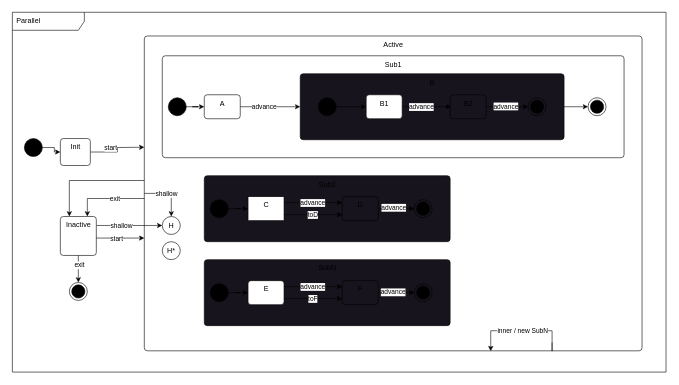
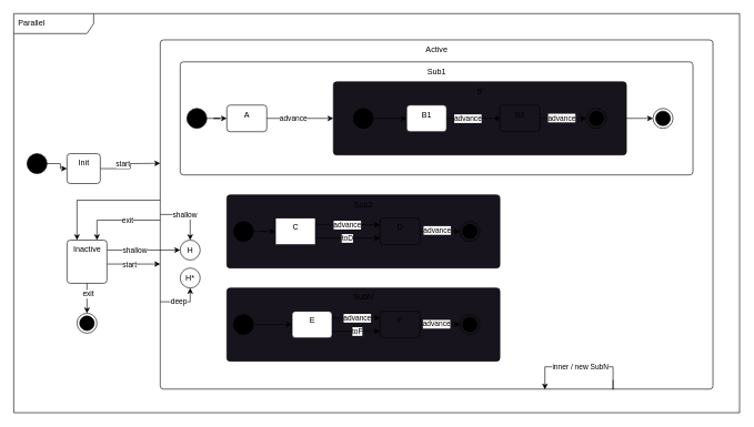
  <mxCell id="0" />
  <mxCell id="1" parent="0" />
  <mxCell id="2" value="Parallel" style="shape=umlFrame;whiteSpace=wrap;html=1;width=120;height=30;boundedLbl=1;verticalAlign=middle;align=left;spacingLeft=5;container=1;" parent="1" vertex="1"><mxGeometry y="20" width="1090" height="600" as="geometry" x="20" /></mxCell>
  <mxCell id="3" value="" style="group" parent="1" vertex="1" connectable="0"><mxGeometry x="40" y="60" width="1030" height="525" as="geometry" /></mxCell>
  <mxCell id="4" value="" style="edgeStyle=orthogonalEdgeStyle;rounded=0;orthogonalLoop=1;jettySize=auto;html=1;entryX=0;entryY=0.5;entryDx=0;entryDy=0;exitX=1;exitY=0.5;exitDx=0;exitDy=0;" parent="3" source="6" edge="1"><mxGeometry relative="1" as="geometry"><mxPoint x="110" y="183.21" as="sourcePoint" /><mxPoint x="200" y="185" as="targetPoint" /><Array as="points" /></mxGeometry></mxCell>
  <mxCell id="5" value="start" style="edgeLabel;html=1;align=center;verticalAlign=middle;resizable=0;points=[];" parent="4" vertex="1" connectable="0"><mxGeometry x="0.158" relative="1" as="geometry"><mxPoint x="-15" as="offset" /></mxGeometry></mxCell>
  <mxCell id="6" value="Init" style="html=1;align=center;verticalAlign=top;rounded=1;absoluteArcSize=1;arcSize=10;dashed=0;" parent="3" vertex="1"><mxGeometry x="60" y="170.5" width="50" height="45" as="geometry" /></mxCell>
  <mxCell id="7" style="edgeStyle=orthogonalEdgeStyle;rounded=0;orthogonalLoop=1;jettySize=auto;html=1;entryX=0;entryY=0.5;entryDx=0;entryDy=0;" parent="3" source="8" target="6" edge="1"><mxGeometry relative="1" as="geometry" /></mxCell>
  <mxCell id="8" value="" style="ellipse;fillColor=strokeColor;" parent="3" vertex="1"><mxGeometry y="170.5" width="30" height="30" as="geometry" /></mxCell>
  <mxCell id="9" value="" style="group" parent="3" vertex="1" connectable="0"><mxGeometry x="200" width="830" height="525" as="geometry" /></mxCell>
  <mxCell id="10" value="Active" style="html=1;align=center;verticalAlign=top;rounded=1;absoluteArcSize=1;arcSize=10;dashed=0;" parent="9" vertex="1"><mxGeometry y="-0.5" width="830" height="525" as="geometry" /></mxCell>
  <mxCell id="11" value="" style="group" parent="9" vertex="1" connectable="0"><mxGeometry x="30" y="32.5" width="770" height="170" as="geometry" /></mxCell>
  <mxCell id="12" value="Sub1" style="html=1;align=center;verticalAlign=top;rounded=1;absoluteArcSize=1;arcSize=10;dashed=0;" parent="11" vertex="1"><mxGeometry width="770" height="170" as="geometry" /></mxCell>
  <mxCell id="13" style="edgeStyle=orthogonalEdgeStyle;rounded=0;orthogonalLoop=1;jettySize=auto;html=1;entryX=0;entryY=0.5;entryDx=0;entryDy=0;" parent="11" source="14" target="15" edge="1"><mxGeometry relative="1" as="geometry" /></mxCell>
  <mxCell id="14" value="" style="ellipse;fillColor=strokeColor;" parent="11" vertex="1"><mxGeometry x="10" y="70" width="30" height="30" as="geometry" /></mxCell>
  <mxCell id="15" value="A" style="html=1;align=center;verticalAlign=top;rounded=1;absoluteArcSize=1;arcSize=10;dashed=0;" parent="11" vertex="1"><mxGeometry x="70" y="65" width="60" height="40" as="geometry" /></mxCell>
  <mxCell id="16" value="" style="edgeStyle=orthogonalEdgeStyle;rounded=0;orthogonalLoop=1;jettySize=auto;html=1;" parent="11" source="15" target="19" edge="1"><mxGeometry relative="1" as="geometry" /></mxCell>
  <mxCell id="17" value="advance" style="edgeLabel;html=1;align=center;verticalAlign=middle;resizable=0;points=[];" parent="16" vertex="1" connectable="0"><mxGeometry x="-0.269" y="2" relative="1" as="geometry"><mxPoint x="2" y="2" as="offset" /></mxGeometry></mxCell>
  <mxCell id="18" value="" style="group" parent="11" vertex="1" connectable="0"><mxGeometry x="190" y="30" width="480" height="110" as="geometry" /></mxCell>
  <mxCell id="19" value="B" style="html=1;align=center;verticalAlign=top;rounded=1;absoluteArcSize=1;arcSize=10;dashed=0;fillColor=rgb(24, 20, 29);" parent="18" vertex="1"><mxGeometry x="40" width="440" height="110" as="geometry" /></mxCell>
  <mxCell id="20" style="edgeStyle=orthogonalEdgeStyle;rounded=0;orthogonalLoop=1;jettySize=auto;html=1;entryX=0;entryY=0.5;entryDx=0;entryDy=0;" parent="18" source="21" target="22" edge="1"><mxGeometry relative="1" as="geometry" /></mxCell>
  <mxCell id="21" value="" style="ellipse;fillColor=strokeColor;" parent="18" vertex="1"><mxGeometry x="70" y="40" width="30" height="30" as="geometry" /></mxCell>
  <mxCell id="22" value="B1" style="html=1;align=center;verticalAlign=top;rounded=1;absoluteArcSize=1;arcSize=10;dashed=0;" parent="18" vertex="1"><mxGeometry x="150" y="35" width="60" height="40" as="geometry" /></mxCell>
  <mxCell id="23" style="edgeStyle=orthogonalEdgeStyle;rounded=0;orthogonalLoop=1;jettySize=auto;html=1;entryX=0;entryY=0.5;entryDx=0;entryDy=0;" parent="18" source="25" target="28" edge="1"><mxGeometry relative="1" as="geometry" /></mxCell>
  <mxCell id="24" value="advance" style="edgeLabel;html=1;align=center;verticalAlign=middle;resizable=0;points=[];" vertex="1" connectable="0" parent="23"><mxGeometry x="0.265" relative="1" as="geometry"><mxPoint x="-12" y="-1" as="offset" /></mxGeometry></mxCell>
  <mxCell id="25" value="B2" style="html=1;align=center;verticalAlign=top;rounded=1;absoluteArcSize=1;arcSize=10;dashed=0;fillColor=rgb(24, 20, 29);" parent="18" vertex="1"><mxGeometry x="290" y="35" width="60" height="40" as="geometry" /></mxCell>
  <mxCell id="26" value="" style="edgeStyle=orthogonalEdgeStyle;rounded=0;orthogonalLoop=1;jettySize=auto;html=1;endArrow=diamond;" parent="18" source="22" target="25" edge="1"><mxGeometry relative="1" as="geometry" /></mxCell>
  <mxCell id="27" value="advance" style="edgeLabel;html=1;align=center;verticalAlign=middle;resizable=0;points=[];" parent="26" vertex="1" connectable="0"><mxGeometry x="-0.124" y="-2" relative="1" as="geometry"><mxPoint x="-4" y="-2" as="offset" /></mxGeometry></mxCell>
  <mxCell id="28" value="" style="ellipse;html=1;shape=endState;fillColor=strokeColor;" parent="18" vertex="1"><mxGeometry x="420" y="40" width="30" height="30" as="geometry" /></mxCell>
  <mxCell id="29" value="" style="ellipse;html=1;shape=endState;fillColor=strokeColor;" parent="11" vertex="1"><mxGeometry x="710" y="70" width="30" height="30" as="geometry" /></mxCell>
  <mxCell id="30" style="edgeStyle=orthogonalEdgeStyle;rounded=0;orthogonalLoop=1;jettySize=auto;html=1;exitX=1;exitY=0.5;exitDx=0;exitDy=0;entryX=0;entryY=0.5;entryDx=0;entryDy=0;" parent="11" source="19" target="29" edge="1"><mxGeometry relative="1" as="geometry" /></mxCell>
  <mxCell id="31" value="" style="group" parent="9" vertex="1" connectable="0"><mxGeometry x="100" y="372.5" width="410" height="110" as="geometry" /></mxCell>
  <mxCell id="32" value="SubN" style="html=1;align=center;verticalAlign=top;rounded=1;absoluteArcSize=1;arcSize=10;dashed=0;fillColor=rgb(24, 20, 29);" parent="31" vertex="1"><mxGeometry width="410" height="110" as="geometry" /></mxCell>
  <mxCell id="33" style="edgeStyle=orthogonalEdgeStyle;rounded=0;orthogonalLoop=1;jettySize=auto;html=1;entryX=0;entryY=0.5;entryDx=0;entryDy=0;" parent="31" source="34" target="35" edge="1"><mxGeometry relative="1" as="geometry" /></mxCell>
  <mxCell id="34" value="" style="ellipse;fillColor=strokeColor;" parent="31" vertex="1"><mxGeometry x="10" y="40" width="30" height="30" as="geometry" /></mxCell>
- <mxCell id="35" value="E" style="html=1;align=center;verticalAlign=top;rounded=1;absoluteArcSize=1;arcSize=10;dashed=0;" parent="31" vertex="1"><mxGeometry x="73" y="35" width="60" height="40" as="geometry" /></mxCell>
+ <mxCell id="35" value="E" style="html=1;align=center;verticalAlign=top;rounded=1;absoluteArcSize=1;arcSize=10;dashed=0;" parent="31" vertex="1"><mxGeometry x="98" y="35" width="60" height="40" as="geometry" /></mxCell>
  <mxCell id="36" style="edgeStyle=orthogonalEdgeStyle;rounded=0;orthogonalLoop=1;jettySize=auto;html=1;entryX=0;entryY=0.5;entryDx=0;entryDy=0;" parent="31" source="38" target="39" edge="1"><mxGeometry relative="1" as="geometry" /></mxCell>
  <mxCell id="37" value="advance" style="edgeLabel;html=1;align=center;verticalAlign=middle;resizable=0;points=[];" vertex="1" connectable="0" parent="36"><mxGeometry x="-0.26" relative="1" as="geometry"><mxPoint x="2" y="-1" as="offset" /></mxGeometry></mxCell>
  <mxCell id="38" value="F" style="html=1;align=center;verticalAlign=top;rounded=1;absoluteArcSize=1;arcSize=10;dashed=0;fillColor=rgb(24, 20, 29);" parent="31" vertex="1"><mxGeometry x="230" y="35" width="60" height="40" as="geometry" /></mxCell>
  <mxCell id="39" value="" style="ellipse;html=1;shape=endState;fillColor=strokeColor;" parent="31" vertex="1"><mxGeometry x="350" y="40" width="30" height="30" as="geometry" /></mxCell>
  <mxCell id="40" value="" style="edgeStyle=orthogonalEdgeStyle;rounded=0;orthogonalLoop=1;jettySize=auto;html=1;entryX=0;entryY=0.25;entryDx=0;entryDy=0;exitX=1;exitY=0.25;exitDx=0;exitDy=0;" parent="31" source="35" target="38" edge="1"><mxGeometry relative="1" as="geometry"><mxPoint x="133" y="48" as="sourcePoint" /><mxPoint x="230" y="44.71" as="targetPoint" /></mxGeometry></mxCell>
  <mxCell id="41" value="advance" style="edgeLabel;html=1;align=center;verticalAlign=middle;resizable=0;points=[];" parent="40" vertex="1" connectable="0"><mxGeometry x="-0.245" y="1" relative="1" as="geometry"><mxPoint x="10" y="1" as="offset" /></mxGeometry></mxCell>
  <mxCell id="42" value="" style="edgeStyle=orthogonalEdgeStyle;rounded=0;orthogonalLoop=1;jettySize=auto;html=1;entryX=0;entryY=0.75;entryDx=0;entryDy=0;exitX=1;exitY=0.75;exitDx=0;exitDy=0;" parent="31" source="35" target="38" edge="1"><mxGeometry relative="1" as="geometry"><mxPoint x="133" y="64.71" as="sourcePoint" /><mxPoint x="230" y="64.71" as="targetPoint" /></mxGeometry></mxCell>
  <mxCell id="43" value="toF" style="edgeLabel;html=1;align=center;verticalAlign=middle;resizable=0;points=[];" parent="42" vertex="1" connectable="0"><mxGeometry x="-0.245" y="1" relative="1" as="geometry"><mxPoint x="10" y="1" as="offset" /></mxGeometry></mxCell>
  <mxCell id="44" value="" style="group" parent="9" vertex="1" connectable="0"><mxGeometry x="100" y="232.5" width="410" height="110" as="geometry" /></mxCell>
  <mxCell id="45" value="Sub2" style="html=1;align=center;verticalAlign=top;rounded=1;absoluteArcSize=1;arcSize=10;dashed=0;fillColor=rgb(24, 20, 29);" parent="44" vertex="1"><mxGeometry width="410" height="110" as="geometry" /></mxCell>
  <mxCell id="46" value="" style="ellipse;fillColor=strokeColor;" parent="44" vertex="1"><mxGeometry x="10" y="40" width="30" height="30" as="geometry" /></mxCell>
  <mxCell id="47" value="C" style="html=1;align=center;verticalAlign=top;absoluteArcSize=1;arcSize=10;dashed=0;rounded=0;" parent="44" vertex="1"><mxGeometry x="73" y="35" width="60" height="40" as="geometry" /></mxCell>
  <mxCell id="48" style="edgeStyle=orthogonalEdgeStyle;rounded=0;orthogonalLoop=1;jettySize=auto;html=1;entryX=0;entryY=0.5;entryDx=0;entryDy=0;" parent="44" source="46" target="47" edge="1"><mxGeometry relative="1" as="geometry" /></mxCell>
  <mxCell id="49" value="D" style="html=1;align=center;verticalAlign=top;rounded=1;absoluteArcSize=1;arcSize=10;dashed=0;fillColor=rgb(24, 20, 29);" parent="44" vertex="1"><mxGeometry x="230" y="35" width="60" height="40" as="geometry" /></mxCell>
  <mxCell id="50" value="" style="edgeStyle=orthogonalEdgeStyle;rounded=0;orthogonalLoop=1;jettySize=auto;html=1;entryX=0;entryY=0.25;entryDx=0;entryDy=0;exitX=1;exitY=0.25;exitDx=0;exitDy=0;" parent="44" source="47" target="49" edge="1"><mxGeometry relative="1" as="geometry" /></mxCell>
  <mxCell id="51" value="advance" style="edgeLabel;html=1;align=center;verticalAlign=middle;resizable=0;points=[];" parent="50" vertex="1" connectable="0"><mxGeometry x="-0.245" y="1" relative="1" as="geometry"><mxPoint x="10" y="1" as="offset" /></mxGeometry></mxCell>
  <mxCell id="52" value="" style="ellipse;html=1;shape=endState;fillColor=strokeColor;" parent="44" vertex="1"><mxGeometry x="350" y="40" width="30" height="30" as="geometry" /></mxCell>
  <mxCell id="53" style="edgeStyle=orthogonalEdgeStyle;rounded=0;orthogonalLoop=1;jettySize=auto;html=1;entryX=0;entryY=0.5;entryDx=0;entryDy=0;" parent="44" source="49" target="52" edge="1"><mxGeometry relative="1" as="geometry" /></mxCell>
  <mxCell id="54" value="advance" style="edgeLabel;html=1;align=center;verticalAlign=middle;resizable=0;points=[];" vertex="1" connectable="0" parent="53"><mxGeometry x="-0.451" relative="1" as="geometry"><mxPoint x="9" y="-2" as="offset" /></mxGeometry></mxCell>
  <mxCell id="55" value="" style="edgeStyle=orthogonalEdgeStyle;rounded=0;orthogonalLoop=1;jettySize=auto;html=1;entryX=0;entryY=0.75;entryDx=0;entryDy=0;exitX=1;exitY=0.75;exitDx=0;exitDy=0;" parent="44" source="47" target="49" edge="1"><mxGeometry relative="1" as="geometry"><mxPoint x="143" y="55" as="sourcePoint" /><mxPoint x="240" y="55" as="targetPoint" /></mxGeometry></mxCell>
  <mxCell id="56" value="toD" style="edgeLabel;html=1;align=center;verticalAlign=middle;resizable=0;points=[];" parent="55" vertex="1" connectable="0"><mxGeometry x="-0.245" y="1" relative="1" as="geometry"><mxPoint x="10" y="1" as="offset" /></mxGeometry></mxCell>
  <mxCell id="57" value="H" style="ellipse;" parent="9" vertex="1"><mxGeometry x="30" y="300.5" width="30" height="30" as="geometry" /></mxCell>
  <mxCell id="58" value="H*" style="ellipse;" parent="9" vertex="1"><mxGeometry x="30" y="342.5" width="30" height="30" as="geometry" /></mxCell>
  <mxCell id="59" style="edgeStyle=orthogonalEdgeStyle;rounded=0;orthogonalLoop=1;jettySize=auto;html=1;entryX=0.696;entryY=1.001;entryDx=0;entryDy=0;entryPerimeter=0;" parent="9" target="10" edge="1"><mxGeometry relative="1" as="geometry"><mxPoint x="680" y="510.5" as="sourcePoint" /><Array as="points"><mxPoint x="680" y="525" /><mxPoint x="680" y="491" /><mxPoint x="578" y="491" /><mxPoint x="578" y="525" /></Array></mxGeometry></mxCell>
  <mxCell id="60" value="inner / new SubN" style="edgeLabel;html=1;align=center;verticalAlign=middle;resizable=0;points=[];" parent="59" vertex="1" connectable="0"><mxGeometry x="0.221" y="-1" relative="1" as="geometry"><mxPoint x="15" as="offset" /></mxGeometry></mxCell>
  <mxCell id="61" style="edgeStyle=orthogonalEdgeStyle;rounded=0;orthogonalLoop=1;jettySize=auto;html=1;exitX=0;exitY=0.5;exitDx=0;exitDy=0;entryX=0.5;entryY=0;entryDx=0;entryDy=0;" parent="9" source="10" target="57" edge="1"><mxGeometry relative="1" as="geometry"><Array as="points"><mxPoint x="45" y="262" /></Array></mxGeometry></mxCell>
  <mxCell id="62" value="shallow" style="edgeLabel;html=1;align=center;verticalAlign=middle;resizable=0;points=[];" parent="61" vertex="1" connectable="0"><mxGeometry x="-0.137" relative="1" as="geometry"><mxPoint as="offset" /></mxGeometry></mxCell>
+ <mxCell id="63" style="edgeStyle=orthogonalEdgeStyle;rounded=0;orthogonalLoop=1;jettySize=auto;html=1;exitX=0;exitY=0.75;exitDx=0;exitDy=0;entryX=0.5;entryY=1;entryDx=0;entryDy=0;" parent="9" source="10" target="58" edge="1"><mxGeometry relative="1" as="geometry"><Array as="points"><mxPoint x="45" y="393" /></Array></mxGeometry></mxCell>
+ <mxCell id="64" value="deep" style="edgeLabel;html=1;align=center;verticalAlign=middle;resizable=0;points=[];" parent="63" vertex="1" connectable="0"><mxGeometry x="-0.135" y="-1" relative="1" as="geometry"><mxPoint y="-2" as="offset" /></mxGeometry></mxCell>
  <mxCell id="65" style="edgeStyle=orthogonalEdgeStyle;rounded=0;orthogonalLoop=1;jettySize=auto;html=1;exitX=1;exitY=0.5;exitDx=0;exitDy=0;" parent="3" source="69" edge="1"><mxGeometry relative="1" as="geometry"><mxPoint x="120" y="336.983" as="sourcePoint" /><mxPoint x="200" y="336.5" as="targetPoint" /><Array as="points"><mxPoint x="110" y="336.5" /></Array></mxGeometry></mxCell>
  <mxCell id="66" value="start" style="edgeLabel;html=1;align=center;verticalAlign=middle;resizable=0;points=[];" parent="65" vertex="1" connectable="0"><mxGeometry x="-0.301" relative="1" as="geometry"><mxPoint x="21" y="1" as="offset" /></mxGeometry></mxCell>
  <mxCell id="67" style="edgeStyle=orthogonalEdgeStyle;rounded=0;orthogonalLoop=1;jettySize=auto;html=1;entryX=0;entryY=0.5;entryDx=0;entryDy=0;" parent="3" source="69" target="57" edge="1"><mxGeometry relative="1" as="geometry"><Array as="points"><mxPoint x="150" y="315.5" /><mxPoint x="150" y="315.5" /></Array></mxGeometry></mxCell>
  <mxCell id="68" value="shallow" style="edgeLabel;html=1;align=center;verticalAlign=middle;resizable=0;points=[];" parent="67" vertex="1" connectable="0"><mxGeometry x="-0.263" y="-2" relative="1" as="geometry"><mxPoint y="-2" as="offset" /></mxGeometry></mxCell>
  <mxCell id="69" value="Inactive" style="html=1;align=center;verticalAlign=top;rounded=1;absoluteArcSize=1;arcSize=10;dashed=0;" parent="3" vertex="1"><mxGeometry x="60" y="300.5" width="60" height="65" as="geometry" /></mxCell>
  <mxCell id="70" style="edgeStyle=orthogonalEdgeStyle;rounded=0;orthogonalLoop=1;jettySize=auto;html=1;entryX=0.75;entryY=0;entryDx=0;entryDy=0;" parent="3" source="10" target="69" edge="1"><mxGeometry relative="1" as="geometry"><mxPoint x="110" y="300.5" as="targetPoint" /><Array as="points"><mxPoint x="105" y="270.5" /></Array></mxGeometry></mxCell>
  <mxCell id="71" value="exit" style="edgeLabel;html=1;align=center;verticalAlign=middle;resizable=0;points=[];" parent="70" vertex="1" connectable="0"><mxGeometry x="-0.332" y="-1" relative="1" as="geometry"><mxPoint x="-8" y="2" as="offset" /></mxGeometry></mxCell>
  <mxCell id="72" style="edgeStyle=orthogonalEdgeStyle;rounded=0;orthogonalLoop=1;jettySize=auto;html=1;entryX=0.25;entryY=0;entryDx=0;entryDy=0;" parent="3" source="10" target="69" edge="1"><mxGeometry relative="1" as="geometry"><Array as="points"><mxPoint x="75" y="240.5" /></Array></mxGeometry></mxCell>
  <mxCell id="73" value="" style="ellipse;html=1;shape=endState;fillColor=strokeColor;" parent="3" vertex="1"><mxGeometry x="75" y="410.5" width="30" height="30" as="geometry" /></mxCell>
  <mxCell id="74" style="edgeStyle=orthogonalEdgeStyle;rounded=0;orthogonalLoop=1;jettySize=auto;html=1;" parent="3" source="69" target="73" edge="1"><mxGeometry relative="1" as="geometry" /></mxCell>
  <mxCell id="75" value="exit" style="edgeLabel;html=1;align=center;verticalAlign=middle;resizable=0;points=[];" parent="74" vertex="1" connectable="0"><mxGeometry x="-0.308" y="1" relative="1" as="geometry"><mxPoint as="offset" /></mxGeometry></mxCell>
